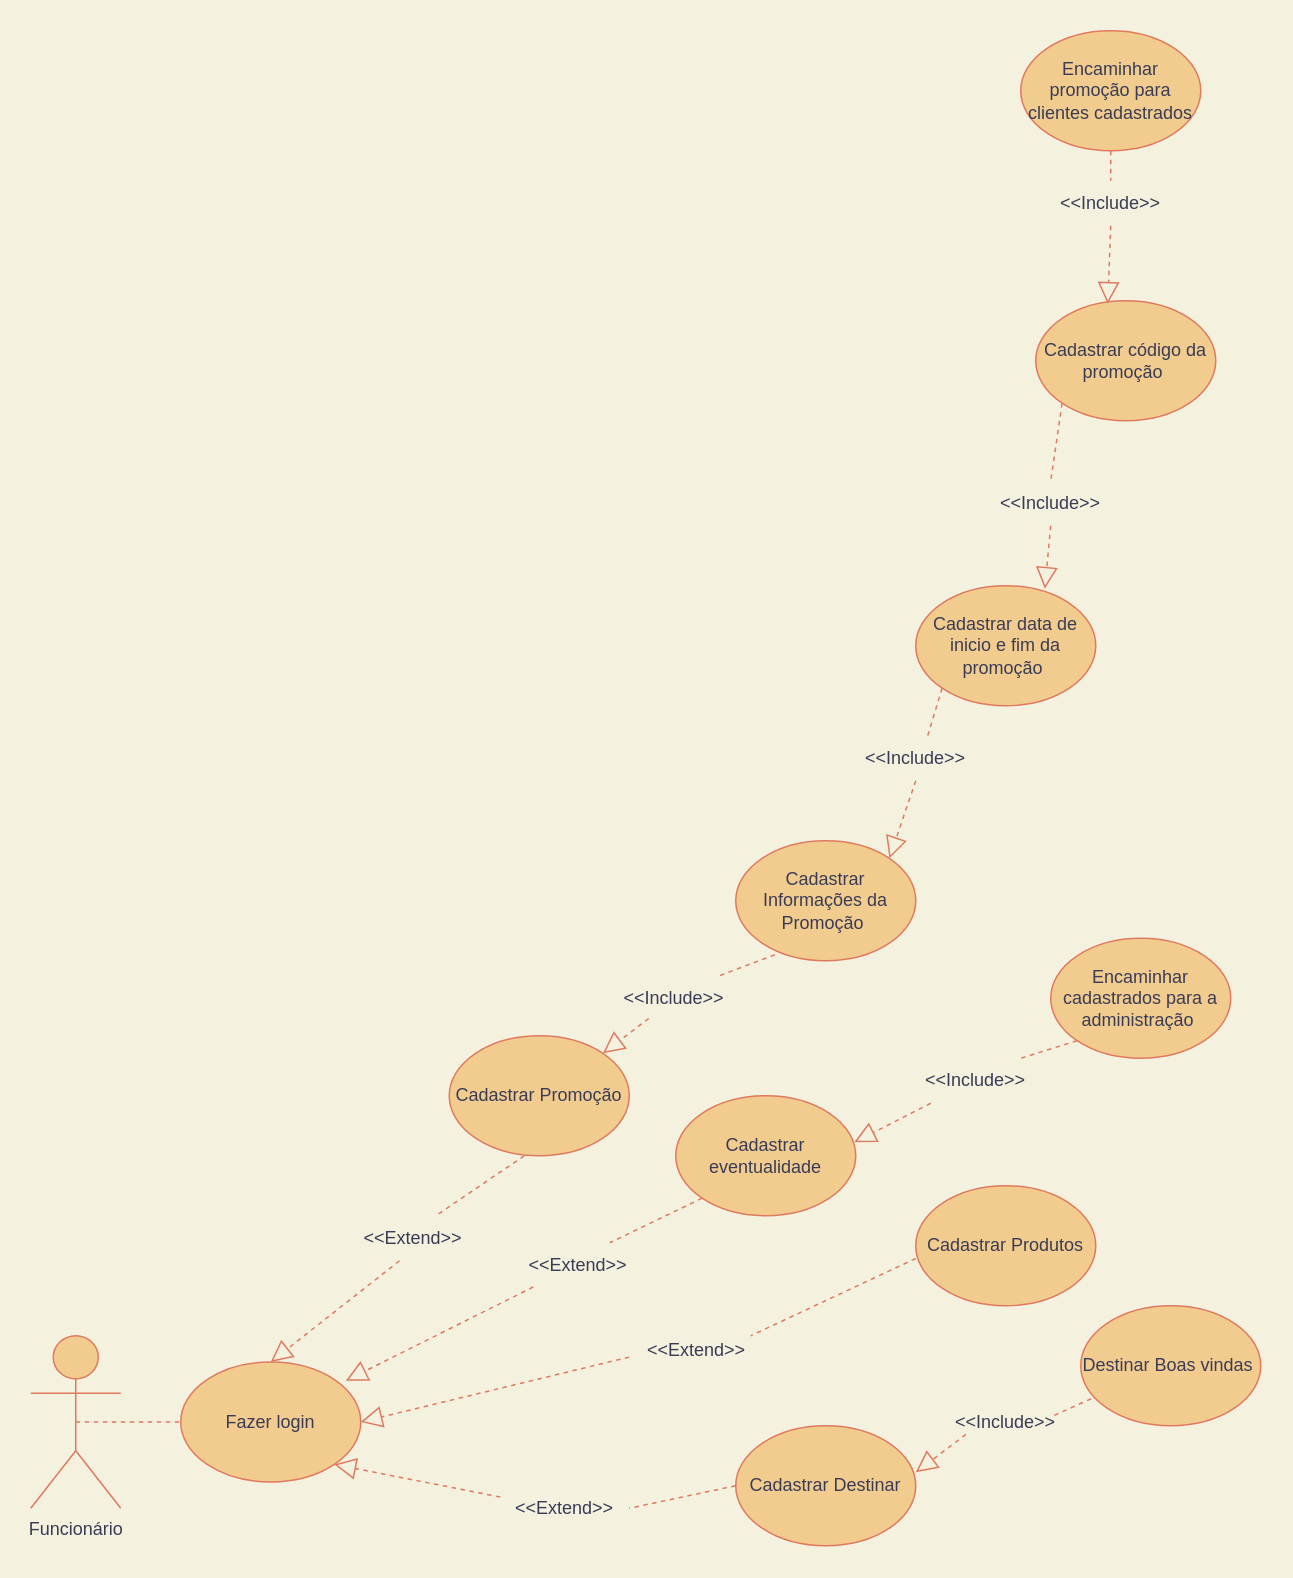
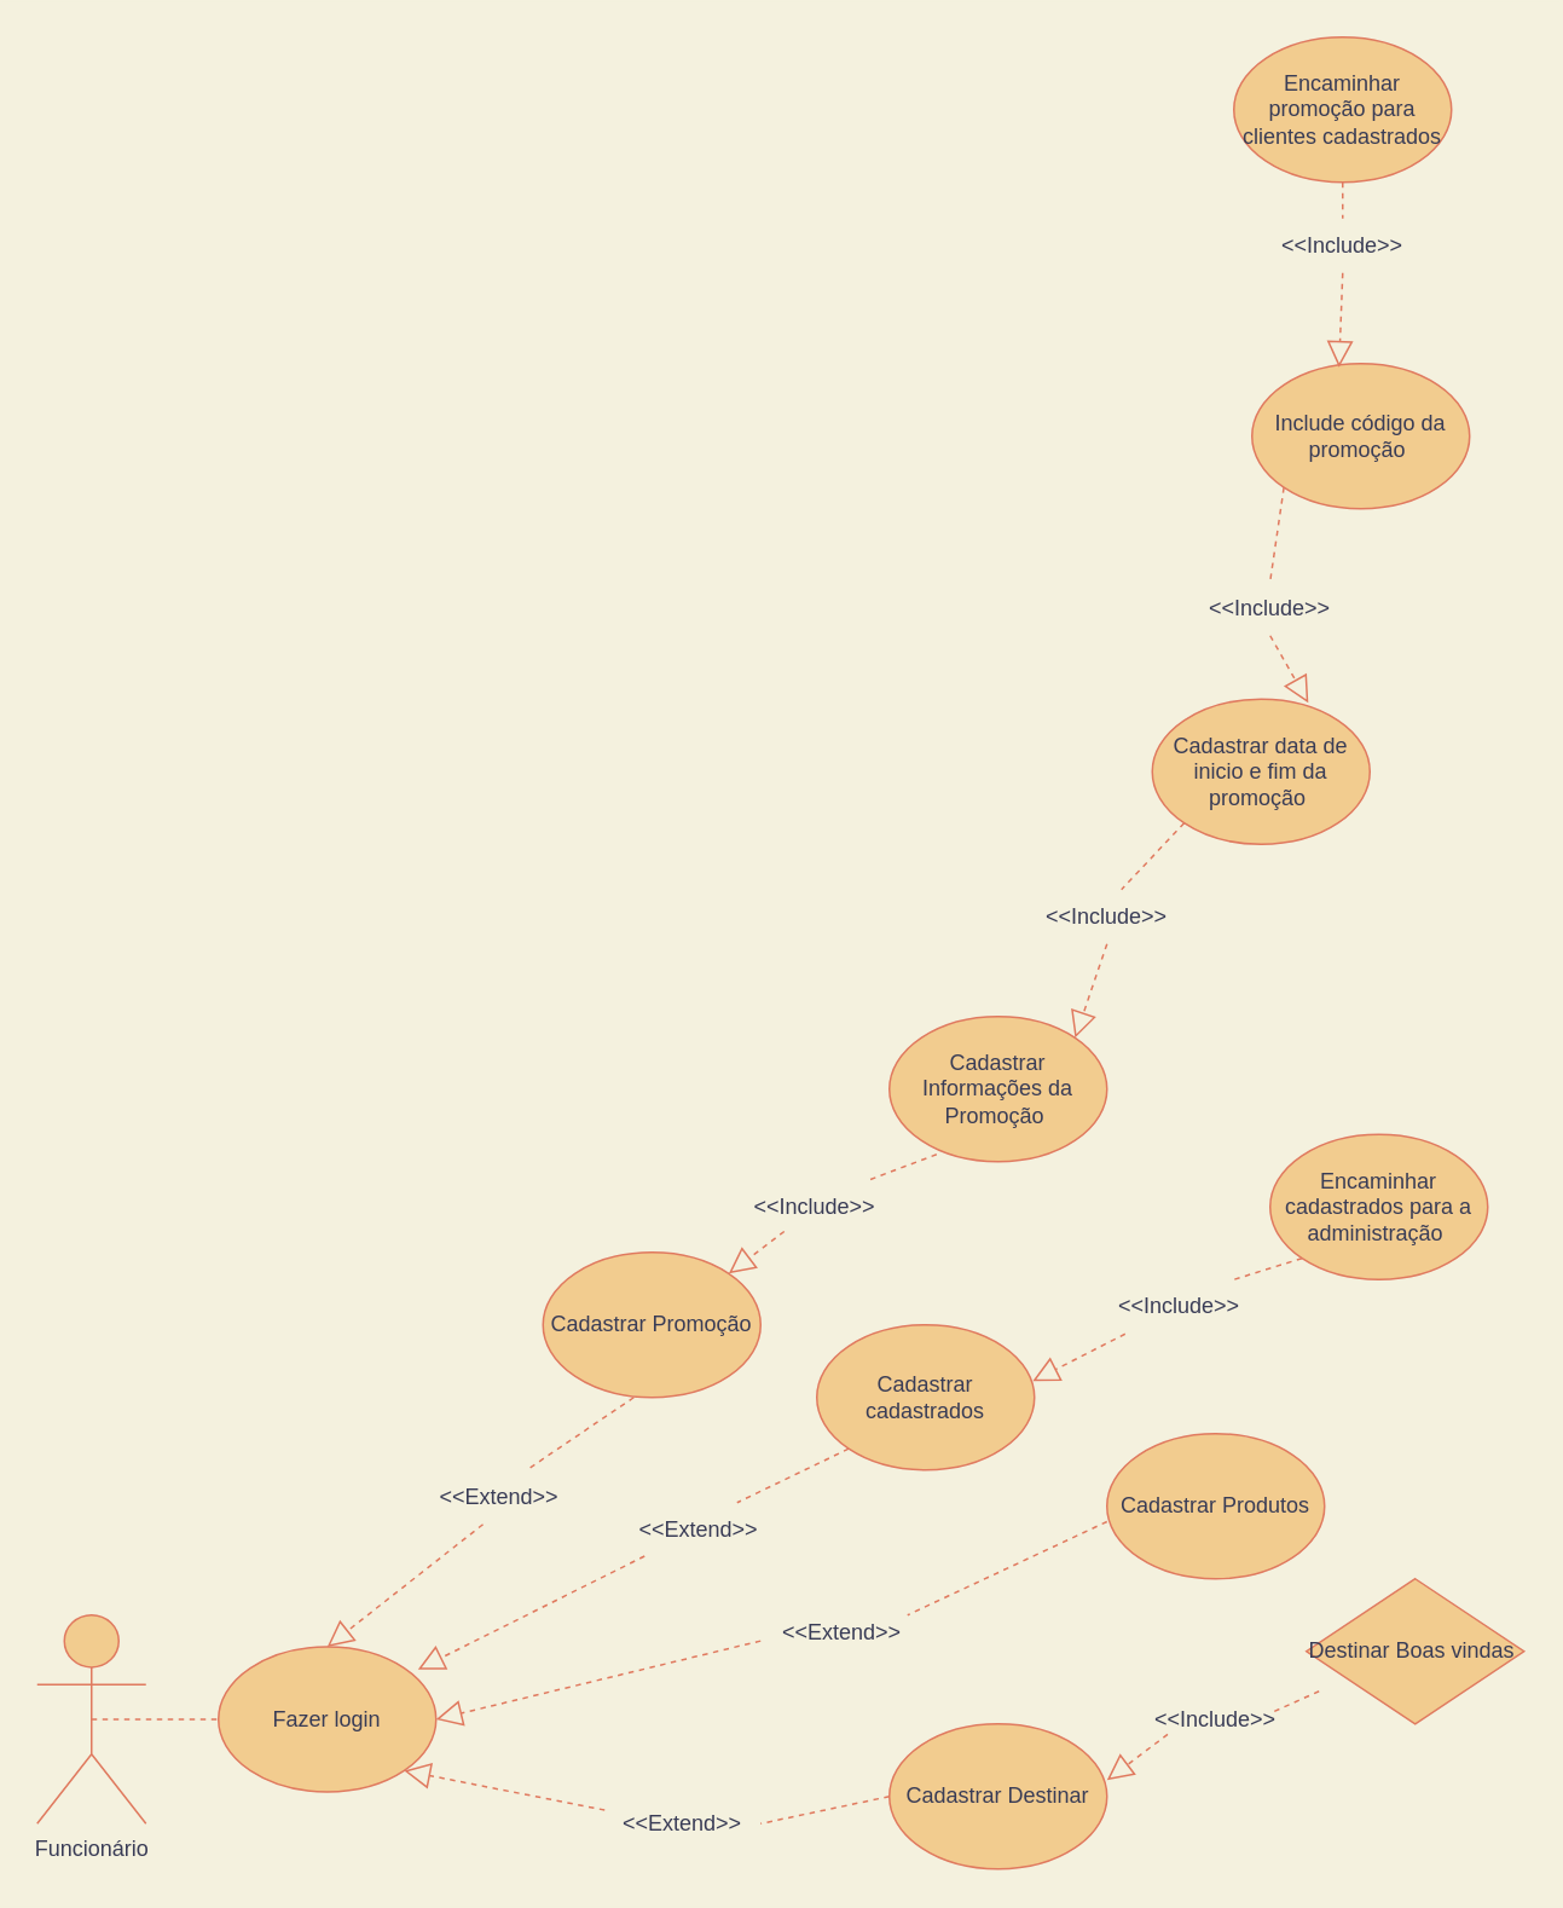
  <mxCell id="0" />
  <mxCell id="1" parent="0" />
  <mxCell id="2" value="Funcionário" style="shape=umlActor;verticalLabelPosition=bottom;verticalAlign=top;html=1;outlineConnect=0;fillColor=#F2CC8F;strokeColor=#E07A5F;fontColor=#393C56;" parent="1" vertex="1"><mxGeometry x="20" y="890" width="60" height="115" as="geometry" /></mxCell>
  <mxCell id="3" value="Fazer login" style="ellipse;whiteSpace=wrap;html=1;fillColor=#F2CC8F;strokeColor=#E07A5F;fontColor=#393C56;" parent="1" vertex="1"><mxGeometry x="120" y="907.5" width="120" height="80" as="geometry" /></mxCell>
  <mxCell id="4" value="Cadastrar Promoção" style="ellipse;whiteSpace=wrap;html=1;fillColor=#F2CC8F;strokeColor=#E07A5F;fontColor=#393C56;" parent="1" vertex="1"><mxGeometry x="299" y="690" width="120" height="80" as="geometry" /></mxCell>
  <mxCell id="5" value="Cadastrar Produtos" style="ellipse;whiteSpace=wrap;html=1;fillColor=#F2CC8F;strokeColor=#E07A5F;fontColor=#393C56;" parent="1" vertex="1"><mxGeometry x="610" y="790" width="120" height="80" as="geometry" /></mxCell>
  <mxCell id="6" value="Encaminhar promoção para clientes cadastrados" style="ellipse;whiteSpace=wrap;html=1;fillColor=#F2CC8F;strokeColor=#E07A5F;fontColor=#393C56;" parent="1" vertex="1"><mxGeometry x="680" y="20" width="120" height="80" as="geometry" /></mxCell>
- <mxCell id="7" value="Destinar Boas vindas&amp;nbsp;" style="ellipse;whiteSpace=wrap;html=1;fillColor=#F2CC8F;strokeColor=#E07A5F;fontColor=#393C56;" parent="1" vertex="1"><mxGeometry x="720" y="870" width="120" height="80" as="geometry" /></mxCell>
+ <mxCell id="7" value="Destinar Boas vindas&amp;nbsp;" style="rhombus;whiteSpace=wrap;html=1;fillColor=#F2CC8F;strokeColor=#E07A5F;fontColor=#393C56;" parent="1" vertex="1"><mxGeometry x="720" y="870" width="120" height="80" as="geometry" /></mxCell>
  <mxCell id="8" value="Cadastrar Destinar" style="ellipse;whiteSpace=wrap;html=1;fillColor=#F2CC8F;strokeColor=#E07A5F;fontColor=#393C56;" parent="1" vertex="1"><mxGeometry x="490" y="950" width="120" height="80" as="geometry" /></mxCell>
  <mxCell id="9" value="" style="endArrow=none;html=1;rounded=0;exitX=0.5;exitY=0.5;exitDx=0;exitDy=0;exitPerimeter=0;entryX=0;entryY=0.5;entryDx=0;entryDy=0;strokeColor=#E07A5F;fontColor=#393C56;labelBackgroundColor=#F4F1DE;dashed=1;" parent="1" source="2" target="3" edge="1"><mxGeometry width="50" height="50" relative="1" as="geometry"><mxPoint x="100" y="947.5" as="sourcePoint" /><mxPoint x="190" y="925" as="targetPoint" /><Array as="points" /></mxGeometry></mxCell>
  <mxCell id="10" value="" style="endArrow=block;dashed=1;endFill=0;endSize=12;html=1;rounded=0;exitX=0.417;exitY=1;exitDx=0;exitDy=0;exitPerimeter=0;entryX=0.5;entryY=0;entryDx=0;entryDy=0;startArrow=none;strokeColor=#E07A5F;fontColor=#393C56;labelBackgroundColor=#F4F1DE;" parent="1" source="18" target="3" edge="1"><mxGeometry width="160" relative="1" as="geometry"><mxPoint x="280" y="895" as="sourcePoint" /><mxPoint x="440" y="895" as="targetPoint" /></mxGeometry></mxCell>
  <mxCell id="11" value="" style="endArrow=block;dashed=1;endFill=0;endSize=12;html=1;rounded=0;entryX=1;entryY=0.5;entryDx=0;entryDy=0;startArrow=none;exitX=0;exitY=0.606;exitDx=0;exitDy=0;exitPerimeter=0;strokeColor=#E07A5F;fontColor=#393C56;labelBackgroundColor=#F4F1DE;" parent="1" source="22" target="3" edge="1"><mxGeometry width="160" relative="1" as="geometry"><mxPoint x="520" y="893" as="sourcePoint" /><mxPoint x="440" y="1045" as="targetPoint" /></mxGeometry></mxCell>
  <mxCell id="12" value="" style="endArrow=block;dashed=1;endFill=0;endSize=12;html=1;rounded=0;exitX=0;exitY=0.25;exitDx=0;exitDy=0;entryX=1;entryY=1;entryDx=0;entryDy=0;startArrow=none;strokeColor=#E07A5F;fontColor=#393C56;labelBackgroundColor=#F4F1DE;" parent="1" source="24" target="3" edge="1"><mxGeometry width="160" relative="1" as="geometry"><mxPoint x="180" y="1095" as="sourcePoint" /><mxPoint x="340" y="1095" as="targetPoint" /></mxGeometry></mxCell>
  <mxCell id="13" value="" style="endArrow=block;dashed=1;endFill=0;endSize=12;html=1;rounded=0;exitX=0.058;exitY=0.775;exitDx=0;exitDy=0;entryX=1;entryY=0.388;entryDx=0;entryDy=0;entryPerimeter=0;exitPerimeter=0;startArrow=none;strokeColor=#E07A5F;fontColor=#393C56;labelBackgroundColor=#F4F1DE;" parent="1" source="28" target="8" edge="1"><mxGeometry width="160" relative="1" as="geometry"><mxPoint x="560" y="1095" as="sourcePoint" /><mxPoint x="720" y="1095" as="targetPoint" /></mxGeometry></mxCell>
- <mxCell id="14" value="Cadastrar&lt;br&gt;eventualidade" style="ellipse;whiteSpace=wrap;html=1;fillColor=#F2CC8F;strokeColor=#E07A5F;fontColor=#393C56;" parent="1" vertex="1"><mxGeometry x="450" y="730" width="120" height="80" as="geometry" /></mxCell>
+ <mxCell id="14" value="Cadastrar&lt;br&gt;cadastrados" style="ellipse;whiteSpace=wrap;html=1;fillColor=#F2CC8F;strokeColor=#E07A5F;fontColor=#393C56;" parent="1" vertex="1"><mxGeometry x="450" y="730" width="120" height="80" as="geometry" /></mxCell>
  <mxCell id="15" value="" style="endArrow=block;dashed=1;endFill=0;endSize=12;html=1;rounded=0;entryX=0.917;entryY=0.156;entryDx=0;entryDy=0;entryPerimeter=0;startArrow=none;strokeColor=#E07A5F;fontColor=#393C56;labelBackgroundColor=#F4F1DE;" parent="1" source="20" target="3" edge="1"><mxGeometry width="160" relative="1" as="geometry"><mxPoint x="130" y="830" as="sourcePoint" /><mxPoint x="-29.208" y="906.258" as="targetPoint" /></mxGeometry></mxCell>
  <mxCell id="16" value="Encaminhar cadastrados para a administração&amp;nbsp;" style="ellipse;whiteSpace=wrap;html=1;fillColor=#F2CC8F;strokeColor=#E07A5F;fontColor=#393C56;" parent="1" vertex="1"><mxGeometry x="700" y="625" width="120" height="80" as="geometry" /></mxCell>
  <mxCell id="17" value="" style="endArrow=block;dashed=1;endFill=0;endSize=12;html=1;rounded=0;entryX=0.992;entryY=0.388;entryDx=0;entryDy=0;entryPerimeter=0;exitX=0;exitY=1;exitDx=0;exitDy=0;startArrow=none;strokeColor=#E07A5F;fontColor=#393C56;labelBackgroundColor=#F4F1DE;" parent="1" source="26" target="14" edge="1"><mxGeometry width="160" relative="1" as="geometry"><mxPoint x="690" y="730" as="sourcePoint" /><mxPoint x="140.792" y="736.258" as="targetPoint" /></mxGeometry></mxCell>
  <mxCell id="18" value="&amp;lt;&amp;lt;Extend&amp;gt;&amp;gt;" style="text;html=1;strokeColor=none;fillColor=none;align=center;verticalAlign=middle;whiteSpace=wrap;rounded=0;fontColor=#393C56;" parent="1" vertex="1"><mxGeometry x="220" y="810" width="110" height="30" as="geometry" /></mxCell>
  <mxCell id="19" value="" style="endArrow=none;dashed=1;endFill=0;endSize=12;html=1;rounded=0;exitX=0.417;exitY=1;exitDx=0;exitDy=0;exitPerimeter=0;strokeColor=#E07A5F;fontColor=#393C56;labelBackgroundColor=#F4F1DE;" parent="1" source="4" edge="1"><mxGeometry width="160" relative="1" as="geometry"><mxPoint x="334.04" y="760" as="sourcePoint" /><mxPoint x="290" y="810" as="targetPoint" /></mxGeometry></mxCell>
  <mxCell id="20" value="&amp;lt;&amp;lt;Extend&amp;gt;&amp;gt;" style="text;html=1;strokeColor=none;fillColor=none;align=center;verticalAlign=middle;whiteSpace=wrap;rounded=0;fontColor=#393C56;" parent="1" vertex="1"><mxGeometry x="330" y="827.5" width="110" height="30" as="geometry" /></mxCell>
  <mxCell id="21" value="" style="endArrow=none;dashed=1;endFill=0;endSize=12;html=1;rounded=0;exitX=0;exitY=1;exitDx=0;exitDy=0;entryX=0.691;entryY=0.017;entryDx=0;entryDy=0;entryPerimeter=0;strokeColor=#E07A5F;fontColor=#393C56;labelBackgroundColor=#F4F1DE;" parent="1" source="14" target="20" edge="1"><mxGeometry width="160" relative="1" as="geometry"><mxPoint x="467.574" y="798.284" as="sourcePoint" /><mxPoint x="270.04" y="919.98" as="targetPoint" /></mxGeometry></mxCell>
  <mxCell id="22" value="&amp;lt;&amp;lt;Extend&amp;gt;&amp;gt;" style="text;html=1;strokeColor=none;fillColor=none;align=center;verticalAlign=middle;whiteSpace=wrap;rounded=0;rotation=0;direction=east;fontColor=#393C56;" parent="1" vertex="1"><mxGeometry x="419" y="880" width="90" height="40" as="geometry" /></mxCell>
  <mxCell id="23" value="" style="endArrow=none;dashed=1;endFill=0;endSize=12;html=1;rounded=0;startArrow=none;exitX=0;exitY=0.606;exitDx=0;exitDy=0;exitPerimeter=0;strokeColor=#E07A5F;fontColor=#393C56;labelBackgroundColor=#F4F1DE;" parent="1" source="5" edge="1"><mxGeometry width="160" relative="1" as="geometry"><mxPoint x="580" y="875.98" as="sourcePoint" /><mxPoint x="500" y="890" as="targetPoint" /></mxGeometry></mxCell>
  <mxCell id="24" value="&amp;lt;&amp;lt;Extend&amp;gt;&amp;gt;" style="text;html=1;strokeColor=none;fillColor=none;align=center;verticalAlign=middle;whiteSpace=wrap;rounded=0;fontColor=#393C56;" parent="1" vertex="1"><mxGeometry x="333" y="990" width="86" height="30" as="geometry" /></mxCell>
  <mxCell id="25" value="" style="endArrow=none;dashed=1;endFill=0;endSize=12;html=1;rounded=0;exitX=0;exitY=0.5;exitDx=0;exitDy=0;entryX=1;entryY=0.5;entryDx=0;entryDy=0;strokeColor=#E07A5F;fontColor=#393C56;labelBackgroundColor=#F4F1DE;" parent="1" source="8" target="24" edge="1"><mxGeometry width="160" relative="1" as="geometry"><mxPoint x="421.574" y="999.216" as="sourcePoint" /><mxPoint x="262.426" y="975.784" as="targetPoint" /></mxGeometry></mxCell>
  <mxCell id="26" value="&amp;lt;&amp;lt;Include&amp;gt;&amp;gt;" style="text;html=1;strokeColor=none;fillColor=none;align=center;verticalAlign=middle;whiteSpace=wrap;rounded=0;fontColor=#393C56;" parent="1" vertex="1"><mxGeometry x="620" y="705" width="60" height="30" as="geometry" /></mxCell>
  <mxCell id="27" value="" style="endArrow=none;dashed=1;endFill=0;endSize=12;html=1;rounded=0;entryX=1;entryY=0;entryDx=0;entryDy=0;exitX=0;exitY=1;exitDx=0;exitDy=0;strokeColor=#E07A5F;fontColor=#393C56;labelBackgroundColor=#F4F1DE;" parent="1" source="16" target="26" edge="1"><mxGeometry width="160" relative="1" as="geometry"><mxPoint x="697.574" y="703.284" as="sourcePoint" /><mxPoint x="569.04" y="761.04" as="targetPoint" /></mxGeometry></mxCell>
  <mxCell id="28" value="&amp;lt;&amp;lt;Include&amp;gt;&amp;gt;" style="text;html=1;strokeColor=none;fillColor=none;align=center;verticalAlign=middle;whiteSpace=wrap;rounded=0;fontColor=#393C56;" parent="1" vertex="1"><mxGeometry x="640" y="932.5" width="60" height="30" as="geometry" /></mxCell>
  <mxCell id="29" value="" style="endArrow=none;dashed=1;endFill=0;endSize=12;html=1;rounded=0;exitX=0.058;exitY=0.775;exitDx=0;exitDy=0;entryX=1;entryY=0.388;entryDx=0;entryDy=0;entryPerimeter=0;exitPerimeter=0;strokeColor=#E07A5F;fontColor=#393C56;labelBackgroundColor=#F4F1DE;" parent="1" source="7" target="28" edge="1"><mxGeometry width="160" relative="1" as="geometry"><mxPoint x="716.96" y="932" as="sourcePoint" /><mxPoint x="610" y="981.04" as="targetPoint" /></mxGeometry></mxCell>
- <mxCell id="30" value="Cadastrar data de inicio e fim da promoção&amp;nbsp;" style="ellipse;whiteSpace=wrap;html=1;fillColor=#F2CC8F;strokeColor=#E07A5F;fontColor=#393C56;" vertex="1" parent="1"><mxGeometry x="610" y="390" width="120" height="80" as="geometry" /></mxCell>
- <mxCell id="31" value="Cadastrar código da promoção&amp;nbsp;" style="ellipse;whiteSpace=wrap;html=1;fillColor=#F2CC8F;strokeColor=#E07A5F;fontColor=#393C56;" vertex="1" parent="1"><mxGeometry x="690" y="200" width="120" height="80" as="geometry" /></mxCell>
+ <mxCell id="30" value="Cadastrar data de inicio e fim da promoção&amp;nbsp;" style="ellipse;whiteSpace=wrap;html=1;fillColor=#F2CC8F;strokeColor=#E07A5F;fontColor=#393C56;" vertex="1" parent="1"><mxGeometry x="635" y="385" width="120" height="80" as="geometry" /></mxCell>
+ <mxCell id="31" value="Include código da promoção&amp;nbsp;" style="ellipse;whiteSpace=wrap;html=1;fillColor=#F2CC8F;strokeColor=#E07A5F;fontColor=#393C56;" vertex="1" parent="1"><mxGeometry x="690" y="200" width="120" height="80" as="geometry" /></mxCell>
  <mxCell id="32" value="Cadastrar Informações da Promoção&amp;nbsp;" style="ellipse;whiteSpace=wrap;html=1;fillColor=#F2CC8F;strokeColor=#E07A5F;fontColor=#393C56;" vertex="1" parent="1"><mxGeometry x="490" y="560" width="120" height="80" as="geometry" /></mxCell>
  <mxCell id="33" value="" style="endArrow=block;dashed=1;endFill=0;endSize=12;html=1;rounded=0;entryX=1;entryY=0;entryDx=0;entryDy=0;startArrow=none;strokeColor=#E07A5F;fontColor=#393C56;exitX=0.217;exitY=0.95;exitDx=0;exitDy=0;exitPerimeter=0;labelBackgroundColor=#F4F1DE;" edge="1" parent="1" source="37" target="4"><mxGeometry width="160" relative="1" as="geometry"><mxPoint x="430" y="650" as="sourcePoint" /><mxPoint x="364.13" y="705" as="targetPoint" /></mxGeometry></mxCell>
  <mxCell id="34" value="" style="endArrow=block;dashed=1;endFill=0;endSize=12;html=1;rounded=0;exitX=0.5;exitY=1;exitDx=0;exitDy=0;entryX=1;entryY=0;entryDx=0;entryDy=0;startArrow=none;strokeColor=#E07A5F;fontColor=#393C56;labelBackgroundColor=#F4F1DE;" edge="1" parent="1" source="39" target="32"><mxGeometry width="160" relative="1" as="geometry"><mxPoint x="370" y="330" as="sourcePoint" /><mxPoint x="284.13" y="397.5" as="targetPoint" /></mxGeometry></mxCell>
  <mxCell id="35" value="" style="endArrow=block;dashed=1;endFill=0;endSize=12;html=1;rounded=0;exitX=0.5;exitY=1;exitDx=0;exitDy=0;entryX=0.717;entryY=0.025;entryDx=0;entryDy=0;startArrow=none;strokeColor=#E07A5F;fontColor=#393C56;entryPerimeter=0;labelBackgroundColor=#F4F1DE;" edge="1" parent="1" source="41" target="30"><mxGeometry width="160" relative="1" as="geometry"><mxPoint x="540" y="350" as="sourcePoint" /><mxPoint x="454.13" y="417.5" as="targetPoint" /></mxGeometry></mxCell>
  <mxCell id="36" value="" style="endArrow=block;dashed=1;endFill=0;endSize=12;html=1;rounded=0;exitX=0.5;exitY=1;exitDx=0;exitDy=0;entryX=0.4;entryY=0.025;entryDx=0;entryDy=0;startArrow=none;strokeColor=#E07A5F;fontColor=#393C56;labelBackgroundColor=#F4F1DE;entryPerimeter=0;" edge="1" parent="1" source="43" target="31"><mxGeometry width="160" relative="1" as="geometry"><mxPoint x="530" y="250" as="sourcePoint" /><mxPoint x="444.13" y="317.5" as="targetPoint" /></mxGeometry></mxCell>
  <mxCell id="37" value="&amp;lt;&amp;lt;Include&amp;gt;&amp;gt;" style="text;html=1;strokeColor=none;fillColor=none;align=center;verticalAlign=middle;whiteSpace=wrap;rounded=0;fontColor=#393C56;" vertex="1" parent="1"><mxGeometry x="419" y="650" width="60" height="30" as="geometry" /></mxCell>
  <mxCell id="38" value="" style="endArrow=none;dashed=1;endFill=0;endSize=12;html=1;rounded=0;entryX=1;entryY=0;entryDx=0;entryDy=0;startArrow=none;strokeColor=#E07A5F;fontColor=#393C56;exitX=0.217;exitY=0.95;exitDx=0;exitDy=0;exitPerimeter=0;labelBackgroundColor=#F4F1DE;" edge="1" parent="1" source="32" target="37"><mxGeometry width="160" relative="1" as="geometry"><mxPoint x="486.04" y="636" as="sourcePoint" /><mxPoint x="401.426" y="701.716" as="targetPoint" /></mxGeometry></mxCell>
  <mxCell id="39" value="&amp;lt;&amp;lt;Include&amp;gt;&amp;gt;" style="text;html=1;strokeColor=none;fillColor=none;align=center;verticalAlign=middle;whiteSpace=wrap;rounded=0;fontColor=#393C56;" parent="1" vertex="1"><mxGeometry x="580" y="490" width="60" height="30" as="geometry" /></mxCell>
  <mxCell id="40" value="" style="endArrow=none;dashed=1;endFill=0;endSize=12;html=1;rounded=0;exitX=0;exitY=1;exitDx=0;exitDy=0;entryX=0.633;entryY=0;entryDx=0;entryDy=0;startArrow=none;strokeColor=#E07A5F;fontColor=#393C56;entryPerimeter=0;labelBackgroundColor=#F4F1DE;" edge="1" parent="1" source="30" target="39"><mxGeometry width="160" relative="1" as="geometry"><mxPoint x="627.574" y="458.284" as="sourcePoint" /><mxPoint x="592.426" y="571.716" as="targetPoint" /></mxGeometry></mxCell>
  <mxCell id="41" value="&amp;lt;&amp;lt;Include&amp;gt;&amp;gt;" style="text;html=1;strokeColor=none;fillColor=none;align=center;verticalAlign=middle;whiteSpace=wrap;rounded=0;fontColor=#393C56;" vertex="1" parent="1"><mxGeometry x="670" y="320" width="60" height="30" as="geometry" /></mxCell>
  <mxCell id="42" value="" style="endArrow=none;dashed=1;endFill=0;endSize=12;html=1;rounded=0;exitX=0;exitY=1;exitDx=0;exitDy=0;entryX=0.5;entryY=0;entryDx=0;entryDy=0;startArrow=none;strokeColor=#E07A5F;fontColor=#393C56;labelBackgroundColor=#F4F1DE;" edge="1" parent="1" source="31" target="41"><mxGeometry width="160" relative="1" as="geometry"><mxPoint x="697.574" y="288.284" as="sourcePoint" /><mxPoint x="696.04" y="392" as="targetPoint" /></mxGeometry></mxCell>
  <mxCell id="43" value="&amp;lt;&amp;lt;Include&amp;gt;&amp;gt;" style="text;html=1;strokeColor=none;fillColor=none;align=center;verticalAlign=middle;whiteSpace=wrap;rounded=0;fontColor=#393C56;" vertex="1" parent="1"><mxGeometry x="710" y="120" width="60" height="30" as="geometry" /></mxCell>
  <mxCell id="44" value="" style="endArrow=none;dashed=1;endFill=0;endSize=12;html=1;rounded=0;exitX=0.5;exitY=1;exitDx=0;exitDy=0;entryX=0.5;entryY=0;entryDx=0;entryDy=0;startArrow=none;strokeColor=#E07A5F;fontColor=#393C56;labelBackgroundColor=#F4F1DE;" edge="1" parent="1" source="6" target="43"><mxGeometry width="160" relative="1" as="geometry"><mxPoint x="740" y="100" as="sourcePoint" /><mxPoint x="740" y="200" as="targetPoint" /></mxGeometry></mxCell>
